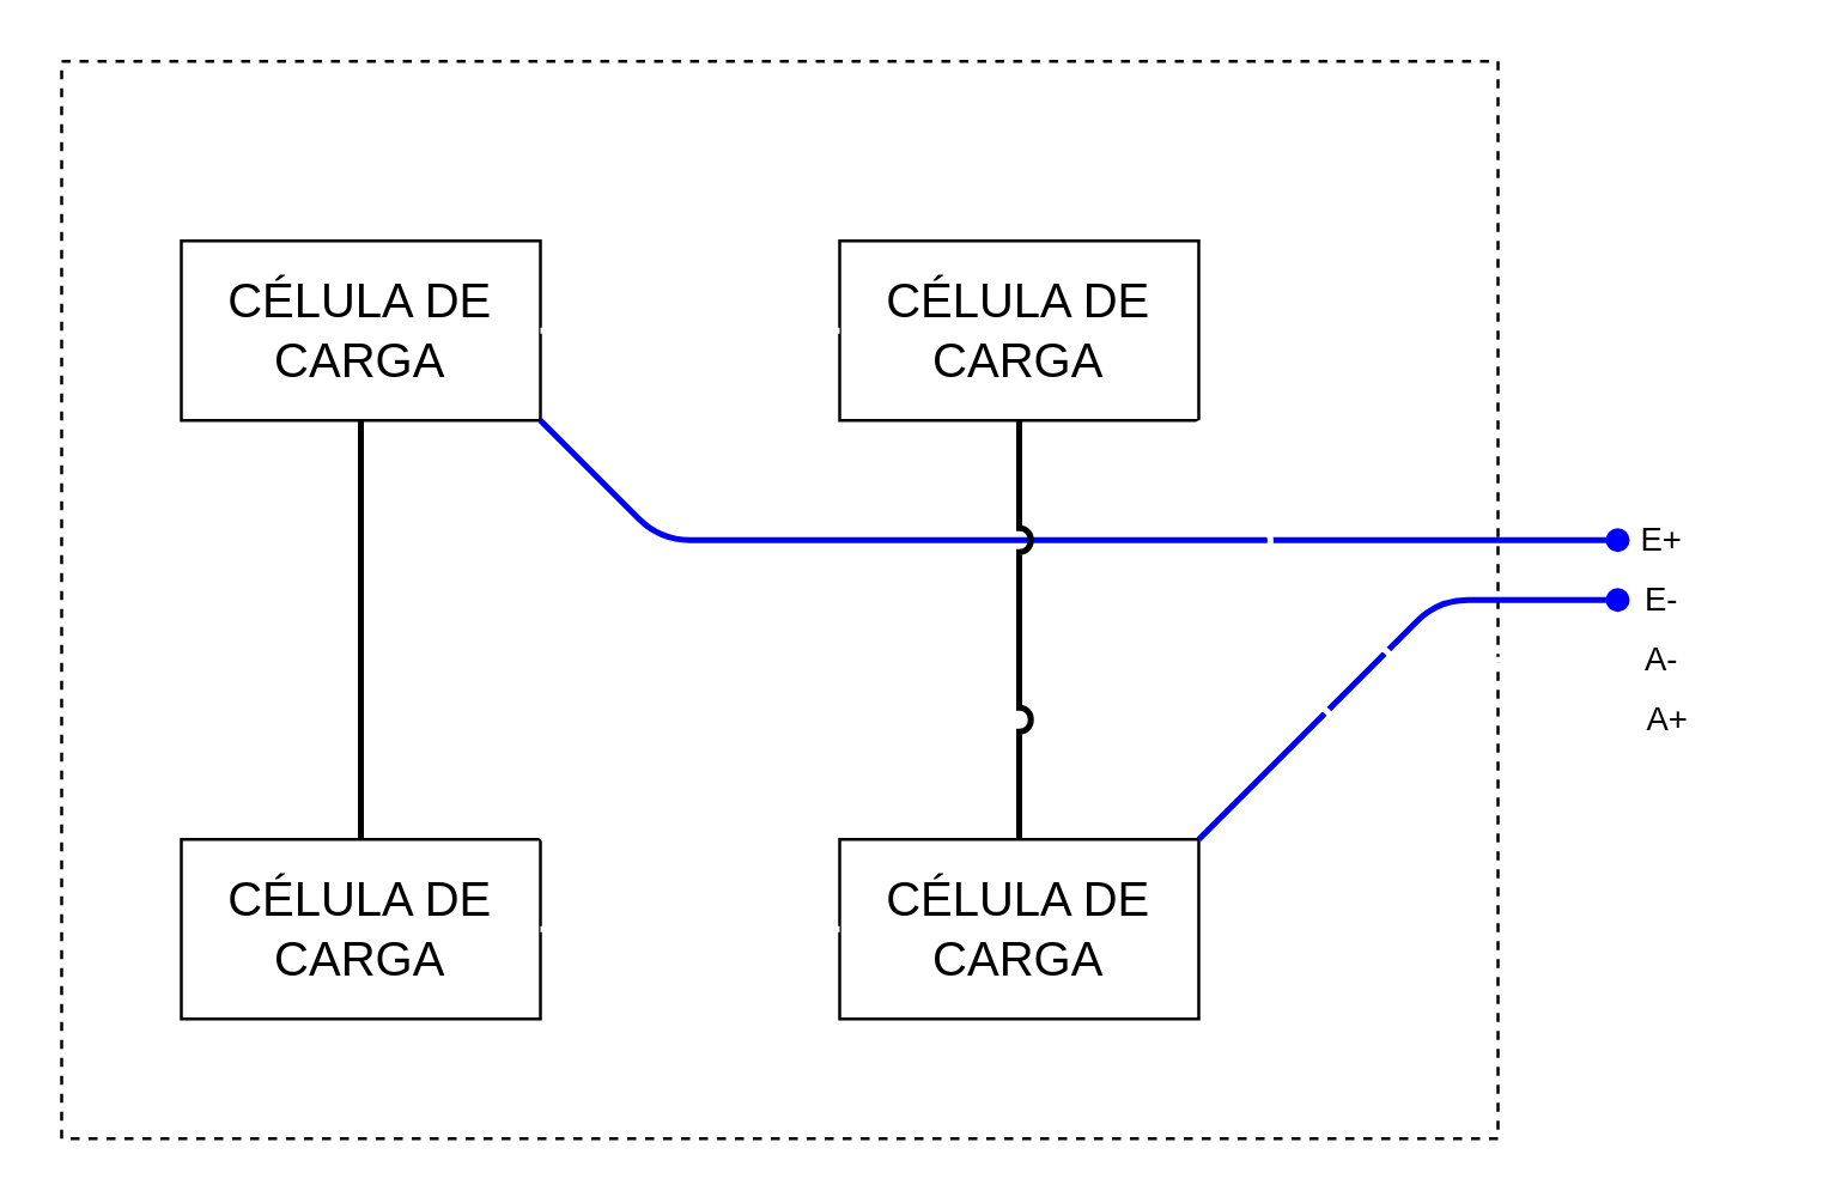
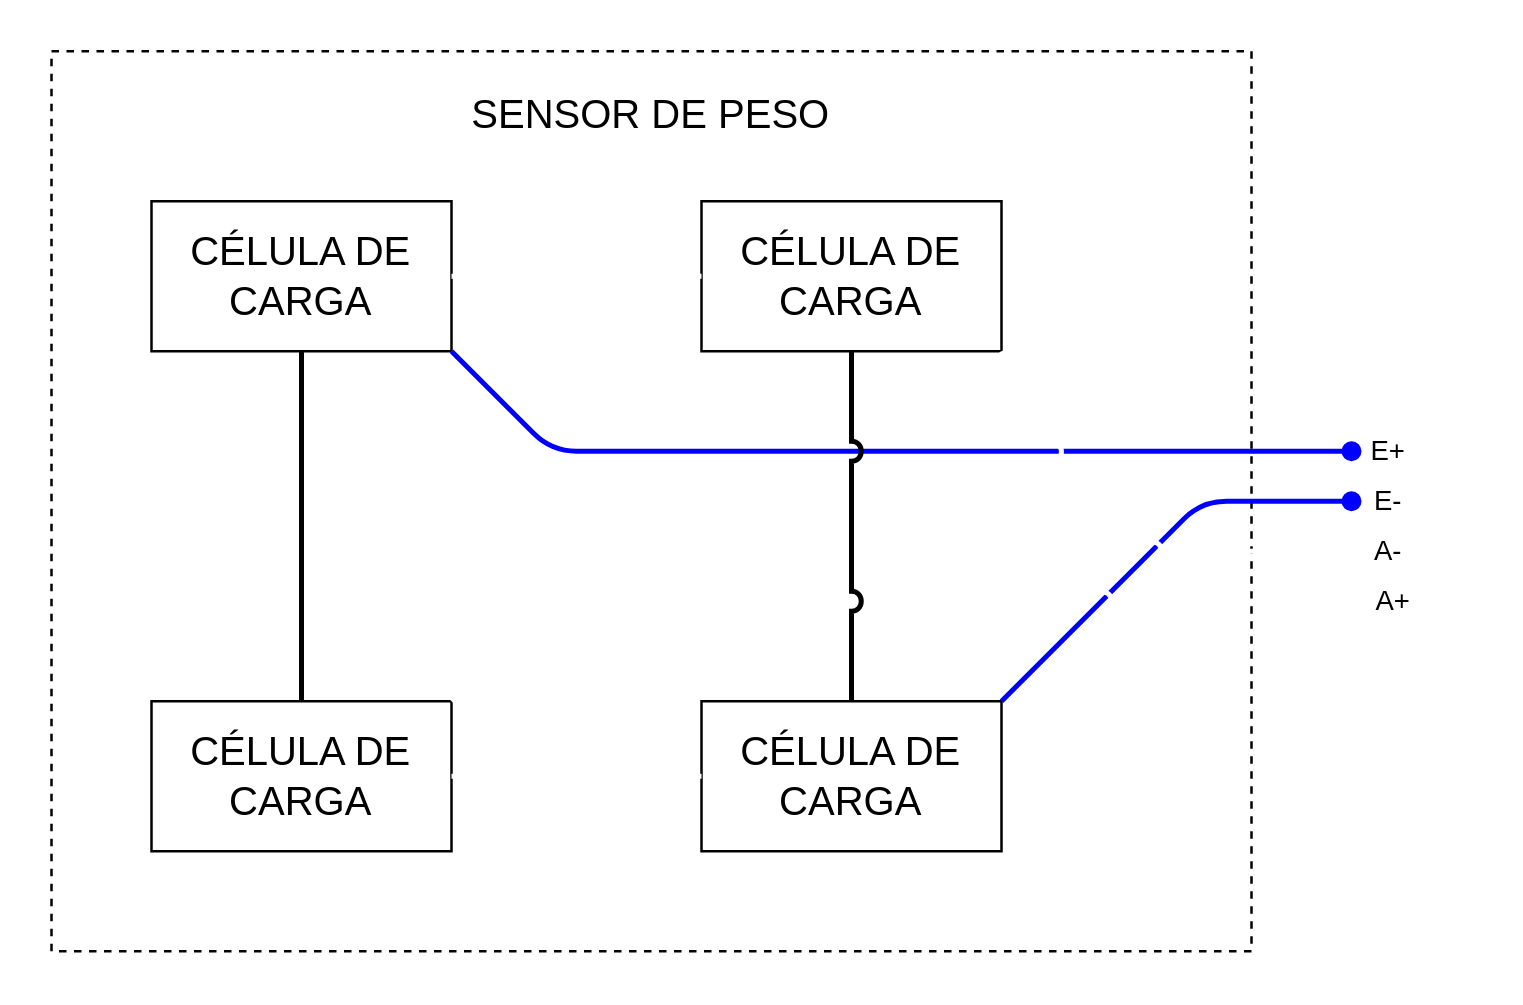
  <mxCell id="0" />
  <mxCell id="1" parent="0" />
  <mxCell id="2" value="" style="rounded=0;whiteSpace=wrap;html=1;dashed=1;fillColor=none;connectable=0;" vertex="1" parent="1"><mxGeometry x="20" y="20" width="480" height="360" as="geometry" /></mxCell>
+ <mxCell id="3" value="SENSOR DE PESO" style="text;html=1;strokeColor=none;fillColor=none;align=center;verticalAlign=middle;whiteSpace=wrap;rounded=0;dashed=1;fontSize=16;" vertex="1" parent="1"><mxGeometry x="180" y="30" width="160" height="30" as="geometry" /></mxCell>
  <mxCell id="4" value="CÉLULA DE CARGA" style="rounded=0;whiteSpace=wrap;html=1;fontSize=16;fillColor=default;" vertex="1" parent="1"><mxGeometry x="60" y="80" width="120" height="60" as="geometry" /></mxCell>
  <mxCell id="5" value="CÉLULA DE CARGA" style="rounded=0;whiteSpace=wrap;html=1;fontSize=16;fillColor=default;" vertex="1" parent="1"><mxGeometry x="280" y="80" width="120" height="60" as="geometry" /></mxCell>
  <mxCell id="6" value="CÉLULA DE CARGA" style="rounded=0;whiteSpace=wrap;html=1;fontSize=16;fillColor=default;" vertex="1" parent="1"><mxGeometry x="280" y="280" width="120" height="60" as="geometry" /></mxCell>
  <mxCell id="7" value="CÉLULA DE CARGA" style="rounded=0;whiteSpace=wrap;html=1;fontSize=16;fillColor=default;" vertex="1" parent="1"><mxGeometry x="60" y="280" width="120" height="60" as="geometry" /></mxCell>
  <mxCell id="8" value="" style="endArrow=oval;html=1;fontSize=16;exitX=1;exitY=1;exitDx=0;exitDy=0;strokeWidth=2;strokeColor=#0000FF;endFill=1;" edge="1" parent="1" source="4"><mxGeometry width="50" height="50" relative="1" as="geometry"><mxPoint x="270" y="220" as="sourcePoint" /><mxPoint x="540" y="180" as="targetPoint" /><Array as="points"><mxPoint x="220" y="180" /></Array></mxGeometry></mxCell>
  <mxCell id="9" value="" style="endArrow=none;html=1;fontSize=16;exitX=0.5;exitY=1;exitDx=0;exitDy=0;entryX=0.5;entryY=0;entryDx=0;entryDy=0;strokeWidth=2;strokeColor=#000000;" edge="1" parent="1" source="4" target="7"><mxGeometry width="50" height="50" relative="1" as="geometry"><mxPoint x="300" y="220" as="sourcePoint" /><mxPoint x="350" y="170" as="targetPoint" /></mxGeometry></mxCell>
  <mxCell id="10" value="" style="endArrow=oval;html=1;fontSize=16;exitX=1;exitY=0;exitDx=0;exitDy=0;strokeWidth=2;strokeColor=#0000FF;endFill=1;" edge="1" parent="1" source="6"><mxGeometry width="50" height="50" relative="1" as="geometry"><mxPoint x="400" y="230" as="sourcePoint" /><mxPoint x="540" y="200" as="targetPoint" /><Array as="points"><mxPoint x="480" y="200" /></Array></mxGeometry></mxCell>
  <mxCell id="11" value="" style="endArrow=none;html=1;fontSize=16;strokeWidth=2;sketch=0;jumpStyle=arc;entryX=1;entryY=1;entryDx=0;entryDy=0;strokeColor=#FFFFFF;endFill=0;startArrow=oval;startFill=1;" edge="1" parent="1" target="5"><mxGeometry width="50" height="50" relative="1" as="geometry"><mxPoint x="540" y="220" as="sourcePoint" /><mxPoint x="450" y="160" as="targetPoint" /><Array as="points"><mxPoint x="440" y="220" /></Array></mxGeometry></mxCell>
  <mxCell id="12" value="" style="endArrow=none;html=1;fontSize=16;strokeWidth=2;sketch=0;jumpStyle=arc;entryX=1;entryY=0;entryDx=0;entryDy=0;strokeColor=#FFFFFF;endFill=0;startArrow=oval;startFill=1;" edge="1" parent="1" target="7"><mxGeometry width="50" height="50" relative="1" as="geometry"><mxPoint x="540" y="240" as="sourcePoint" /><mxPoint x="400" y="190" as="targetPoint" /><Array as="points"><mxPoint x="450" y="240" /><mxPoint x="220" y="240" /></Array></mxGeometry></mxCell>
  <mxCell id="13" value="" style="endArrow=none;html=1;sketch=0;fontSize=16;strokeColor=#FFFFFF;strokeWidth=2;jumpStyle=none;exitX=1;exitY=0.5;exitDx=0;exitDy=0;entryX=0;entryY=0.5;entryDx=0;entryDy=0;" edge="1" parent="1" source="7" target="6"><mxGeometry width="50" height="50" relative="1" as="geometry"><mxPoint x="340" y="210" as="sourcePoint" /><mxPoint x="390" y="160" as="targetPoint" /></mxGeometry></mxCell>
  <mxCell id="14" value="" style="endArrow=none;html=1;sketch=0;fontSize=16;strokeColor=#FFFFFF;strokeWidth=2;jumpStyle=none;exitX=1;exitY=0.5;exitDx=0;exitDy=0;entryX=0;entryY=0.5;entryDx=0;entryDy=0;" edge="1" parent="1" source="4" target="5"><mxGeometry width="50" height="50" relative="1" as="geometry"><mxPoint x="180" y="109.7" as="sourcePoint" /><mxPoint x="280" y="109.7" as="targetPoint" /></mxGeometry></mxCell>
  <mxCell id="15" value="" style="endArrow=none;html=1;fontSize=16;exitX=0.5;exitY=1;exitDx=0;exitDy=0;entryX=0.5;entryY=0;entryDx=0;entryDy=0;strokeWidth=2;strokeColor=#000000;jumpStyle=arc;" edge="1" parent="1" source="5" target="6"><mxGeometry width="50" height="50" relative="1" as="geometry"><mxPoint x="130" y="150" as="sourcePoint" /><mxPoint x="130" y="290" as="targetPoint" /></mxGeometry></mxCell>
  <mxCell id="16" value="A+" style="text;html=1;strokeColor=none;fillColor=none;align=center;verticalAlign=middle;whiteSpace=wrap;rounded=0;fontSize=11;" vertex="1" parent="1"><mxGeometry x="527" y="225" width="60" height="30" as="geometry" /></mxCell>
  <mxCell id="17" value="A-" style="text;html=1;strokeColor=none;fillColor=none;align=center;verticalAlign=middle;whiteSpace=wrap;rounded=0;fontSize=11;" vertex="1" parent="1"><mxGeometry x="525" y="205" width="60" height="30" as="geometry" /></mxCell>
  <mxCell id="18" value="E-" style="text;html=1;strokeColor=none;fillColor=none;align=center;verticalAlign=middle;whiteSpace=wrap;rounded=0;fontSize=11;" vertex="1" parent="1"><mxGeometry x="525" y="185" width="60" height="30" as="geometry" /></mxCell>
  <mxCell id="19" value="E+" style="text;html=1;strokeColor=none;fillColor=none;align=center;verticalAlign=middle;whiteSpace=wrap;rounded=0;fontSize=11;" vertex="1" parent="1"><mxGeometry x="525" y="165" width="60" height="30" as="geometry" /></mxCell>
